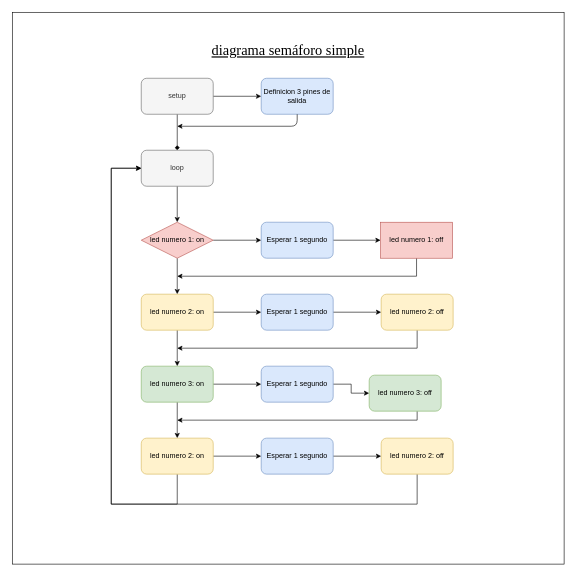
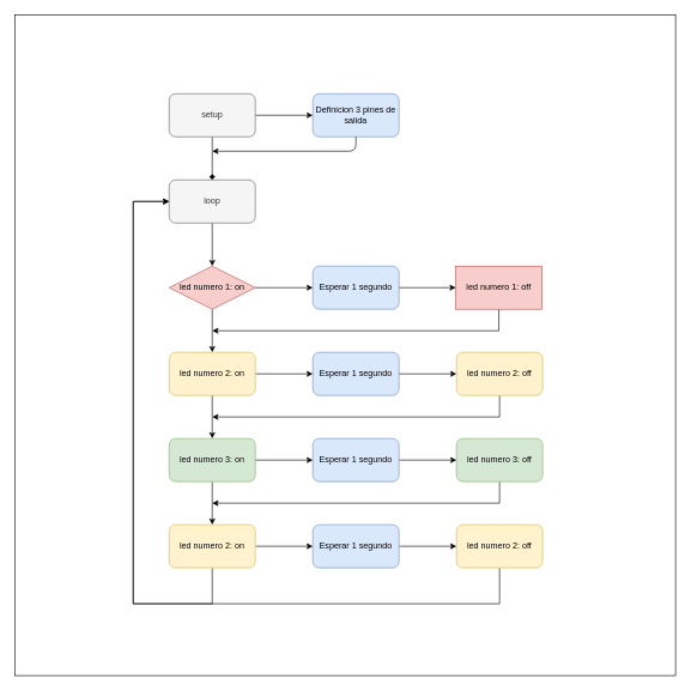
  <mxCell id="0" />
  <mxCell id="1" parent="0" />
  <mxCell id="2" value="" style="whiteSpace=wrap;html=1;aspect=fixed;fontFamily=Tahoma;fontSize=24;align=center;" vertex="1" parent="1"><mxGeometry x="20" y="20" width="920" height="920" as="geometry" /></mxCell>
  <mxCell id="3" value="" style="edgeStyle=orthogonalEdgeStyle;rounded=0;orthogonalLoop=1;jettySize=auto;html=1;" edge="1" parent="1" source="5" target="8"><mxGeometry relative="1" as="geometry" /></mxCell>
  <mxCell id="4" value="" style="edgeStyle=orthogonalEdgeStyle;rounded=0;orthogonalLoop=1;jettySize=auto;html=1;endArrow=diamond;" edge="1" parent="1" source="5" target="7"><mxGeometry relative="1" as="geometry" /></mxCell>
  <mxCell id="5" value="setup" style="rounded=1;whiteSpace=wrap;html=1;fillColor=#f5f5f5;strokeColor=#666666;fontColor=#333333;" vertex="1" parent="1"><mxGeometry x="235" y="130" width="120" height="60" as="geometry" /></mxCell>
  <mxCell id="6" value="" style="edgeStyle=orthogonalEdgeStyle;rounded=0;orthogonalLoop=1;jettySize=auto;html=1;" edge="1" parent="1" source="7" target="11"><mxGeometry relative="1" as="geometry" /></mxCell>
  <mxCell id="7" value="loop" style="rounded=1;whiteSpace=wrap;html=1;fillColor=#f5f5f5;strokeColor=#666666;fontColor=#333333;" vertex="1" parent="1"><mxGeometry x="235" y="250" width="120" height="60" as="geometry" /></mxCell>
  <mxCell id="8" value="Definicion 3 pines de salida" style="rounded=1;whiteSpace=wrap;html=1;fillColor=#dae8fc;strokeColor=#6c8ebf;" vertex="1" parent="1"><mxGeometry x="435" y="130" width="120" height="60" as="geometry" /></mxCell>
  <mxCell id="9" value="" style="edgeStyle=orthogonalEdgeStyle;rounded=0;orthogonalLoop=1;jettySize=auto;html=1;" edge="1" parent="1" source="11" target="19"><mxGeometry relative="1" as="geometry" /></mxCell>
  <mxCell id="10" value="" style="edgeStyle=orthogonalEdgeStyle;rounded=0;orthogonalLoop=1;jettySize=auto;html=1;" edge="1" parent="1" source="11" target="14"><mxGeometry relative="1" as="geometry" /></mxCell>
  <mxCell id="11" value="led numero 1: on" style="rhombus;whiteSpace=wrap;html=1;fillColor=#f8cecc;strokeColor=#b85450;" vertex="1" parent="1"><mxGeometry x="235" y="370" width="120" height="60" as="geometry" /></mxCell>
  <mxCell id="12" value="" style="edgeStyle=orthogonalEdgeStyle;rounded=0;orthogonalLoop=1;jettySize=auto;html=1;" edge="1" parent="1" source="14" target="26"><mxGeometry relative="1" as="geometry" /></mxCell>
  <mxCell id="13" value="" style="edgeStyle=orthogonalEdgeStyle;rounded=0;orthogonalLoop=1;jettySize=auto;html=1;" edge="1" parent="1" source="14" target="17"><mxGeometry relative="1" as="geometry" /></mxCell>
  <mxCell id="14" value="led numero 2: on" style="rounded=1;whiteSpace=wrap;html=1;fillColor=#fff2cc;strokeColor=#d6b656;" vertex="1" parent="1"><mxGeometry x="235" y="490" width="120" height="60" as="geometry" /></mxCell>
  <mxCell id="15" value="" style="edgeStyle=orthogonalEdgeStyle;rounded=0;orthogonalLoop=1;jettySize=auto;html=1;" edge="1" parent="1" source="17" target="21"><mxGeometry relative="1" as="geometry" /></mxCell>
  <mxCell id="16" value="" style="edgeStyle=orthogonalEdgeStyle;rounded=0;orthogonalLoop=1;jettySize=auto;html=1;fontFamily=Tahoma;fontSize=24;" edge="1" parent="1" source="17" target="33"><mxGeometry relative="1" as="geometry" /></mxCell>
  <mxCell id="17" value="led numero 3: on" style="rounded=1;whiteSpace=wrap;html=1;fillColor=#d5e8d4;strokeColor=#82b366;" vertex="1" parent="1"><mxGeometry x="235" y="610" width="120" height="60" as="geometry" /></mxCell>
  <mxCell id="18" value="" style="edgeStyle=orthogonalEdgeStyle;rounded=0;orthogonalLoop=1;jettySize=auto;html=1;" edge="1" parent="1" source="19" target="24"><mxGeometry relative="1" as="geometry" /></mxCell>
  <mxCell id="19" value="Esperar 1 segundo " style="rounded=1;whiteSpace=wrap;html=1;fillColor=#dae8fc;strokeColor=#6c8ebf;" vertex="1" parent="1"><mxGeometry x="435" y="370" width="120" height="60" as="geometry" /></mxCell>
  <mxCell id="20" value="" style="edgeStyle=orthogonalEdgeStyle;rounded=0;orthogonalLoop=1;jettySize=auto;html=1;" edge="1" parent="1" source="21" target="30"><mxGeometry relative="1" as="geometry" /></mxCell>
  <mxCell id="21" value="Esperar 1 segundo" style="rounded=1;whiteSpace=wrap;html=1;fillColor=#dae8fc;strokeColor=#6c8ebf;" vertex="1" parent="1"><mxGeometry x="435" y="610" width="120" height="60" as="geometry" /></mxCell>
  <mxCell id="22" value="" style="endArrow=classic;html=1;exitX=0.5;exitY=1;exitDx=0;exitDy=0;" edge="1" parent="1" source="8"><mxGeometry width="50" height="50" relative="1" as="geometry"><mxPoint x="315" y="290" as="sourcePoint" /><mxPoint x="295" y="210" as="targetPoint" /><Array as="points"><mxPoint x="495" y="210" /></Array></mxGeometry></mxCell>
  <mxCell id="23" value="" style="edgeStyle=orthogonalEdgeStyle;rounded=0;orthogonalLoop=1;jettySize=auto;html=1;" edge="1" parent="1" source="24"><mxGeometry relative="1" as="geometry"><mxPoint x="295" y="460" as="targetPoint" /><Array as="points"><mxPoint x="694" y="460" /></Array></mxGeometry></mxCell>
  <mxCell id="24" value="led numero 1: off" style="whiteSpace=wrap;html=1;fillColor=#f8cecc;strokeColor=#b85450;rounded=0;" vertex="1" parent="1"><mxGeometry x="634" y="370" width="120" height="60" as="geometry" /></mxCell>
  <mxCell id="25" value="" style="edgeStyle=orthogonalEdgeStyle;rounded=0;orthogonalLoop=1;jettySize=auto;html=1;" edge="1" parent="1" source="26" target="28"><mxGeometry relative="1" as="geometry" /></mxCell>
  <mxCell id="26" value="Esperar 1 segundo " style="rounded=1;whiteSpace=wrap;html=1;fillColor=#dae8fc;strokeColor=#6c8ebf;" vertex="1" parent="1"><mxGeometry x="435" y="490" width="120" height="60" as="geometry" /></mxCell>
  <mxCell id="27" style="edgeStyle=orthogonalEdgeStyle;rounded=0;orthogonalLoop=1;jettySize=auto;html=1;" edge="1" parent="1" source="28"><mxGeometry relative="1" as="geometry"><mxPoint x="295" y="580" as="targetPoint" /><Array as="points"><mxPoint x="695" y="580" /></Array></mxGeometry></mxCell>
  <mxCell id="28" value="led numero 2: off" style="rounded=1;whiteSpace=wrap;html=1;fillColor=#fff2cc;strokeColor=#d6b656;" vertex="1" parent="1"><mxGeometry x="635" y="490" width="120" height="60" as="geometry" /></mxCell>
  <mxCell id="29" style="edgeStyle=orthogonalEdgeStyle;rounded=0;orthogonalLoop=1;jettySize=auto;html=1;fontFamily=Tahoma;fontSize=24;" edge="1" parent="1" source="30"><mxGeometry relative="1" as="geometry"><mxPoint x="295" y="700" as="targetPoint" /><Array as="points"><mxPoint x="695" y="700" /></Array></mxGeometry></mxCell>
- <mxCell id="30" value="led numero 3: off" style="rounded=1;whiteSpace=wrap;html=1;fillColor=#d5e8d4;strokeColor=#82b366;" vertex="1" parent="1"><mxGeometry x="615" y="625" width="120" height="60" as="geometry" /></mxCell>
+ <mxCell id="30" value="led numero 3: off" style="rounded=1;whiteSpace=wrap;html=1;fillColor=#d5e8d4;strokeColor=#82b366;" vertex="1" parent="1"><mxGeometry x="635" y="610" width="120" height="60" as="geometry" /></mxCell>
  <mxCell id="31" value="" style="edgeStyle=orthogonalEdgeStyle;rounded=0;orthogonalLoop=1;jettySize=auto;html=1;fontFamily=Tahoma;fontSize=24;" edge="1" parent="1" source="33" target="35"><mxGeometry relative="1" as="geometry" /></mxCell>
  <mxCell id="32" style="edgeStyle=orthogonalEdgeStyle;rounded=0;orthogonalLoop=1;jettySize=auto;html=1;strokeColor=#000000;fontFamily=Tahoma;fontSize=24;" edge="1" parent="1" source="33"><mxGeometry relative="1" as="geometry"><mxPoint x="235" y="280" as="targetPoint" /><Array as="points"><mxPoint x="295" y="840" /><mxPoint x="185" y="840" /><mxPoint x="185" y="280" /></Array></mxGeometry></mxCell>
  <mxCell id="33" value="led numero 2: on" style="rounded=1;whiteSpace=wrap;html=1;fillColor=#fff2cc;strokeColor=#d6b656;" vertex="1" parent="1"><mxGeometry x="235" y="730" width="120" height="60" as="geometry" /></mxCell>
  <mxCell id="34" value="" style="edgeStyle=orthogonalEdgeStyle;rounded=0;orthogonalLoop=1;jettySize=auto;html=1;fontFamily=Tahoma;fontSize=24;" edge="1" parent="1" source="35" target="37"><mxGeometry relative="1" as="geometry" /></mxCell>
  <mxCell id="35" value="Esperar 1 segundo" style="rounded=1;whiteSpace=wrap;html=1;fillColor=#dae8fc;strokeColor=#6c8ebf;" vertex="1" parent="1"><mxGeometry x="435" y="730" width="120" height="60" as="geometry" /></mxCell>
  <mxCell id="36" style="edgeStyle=orthogonalEdgeStyle;rounded=0;orthogonalLoop=1;jettySize=auto;html=1;entryX=0;entryY=0.5;entryDx=0;entryDy=0;fontFamily=Tahoma;fontSize=24;" edge="1" parent="1" source="37" target="7"><mxGeometry relative="1" as="geometry"><Array as="points"><mxPoint x="695" y="840" /><mxPoint x="185" y="840" /><mxPoint x="185" y="280" /></Array></mxGeometry></mxCell>
  <mxCell id="37" value="led numero 2: off" style="rounded=1;whiteSpace=wrap;html=1;fillColor=#fff2cc;strokeColor=#d6b656;" vertex="1" parent="1"><mxGeometry x="635" y="730" width="120" height="60" as="geometry" /></mxCell>
- <mxCell id="38" value="diagrama semáforo simple" style="text;html=1;strokeColor=none;fillColor=none;align=center;verticalAlign=middle;whiteSpace=wrap;rounded=0;fontFamily=Tahoma;fontSize=24;fontStyle=4" vertex="1" parent="1"><mxGeometry x="305" y="69" width="350" height="30" as="geometry" /></mxCell>
